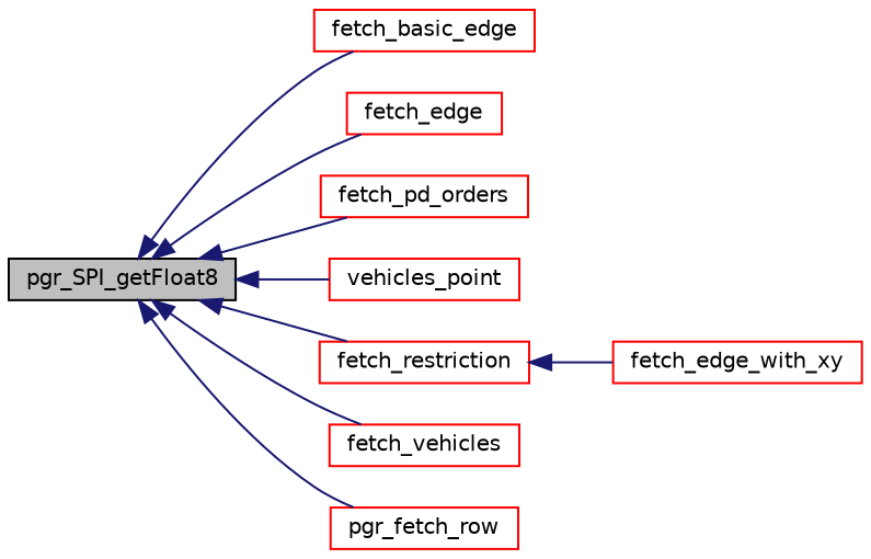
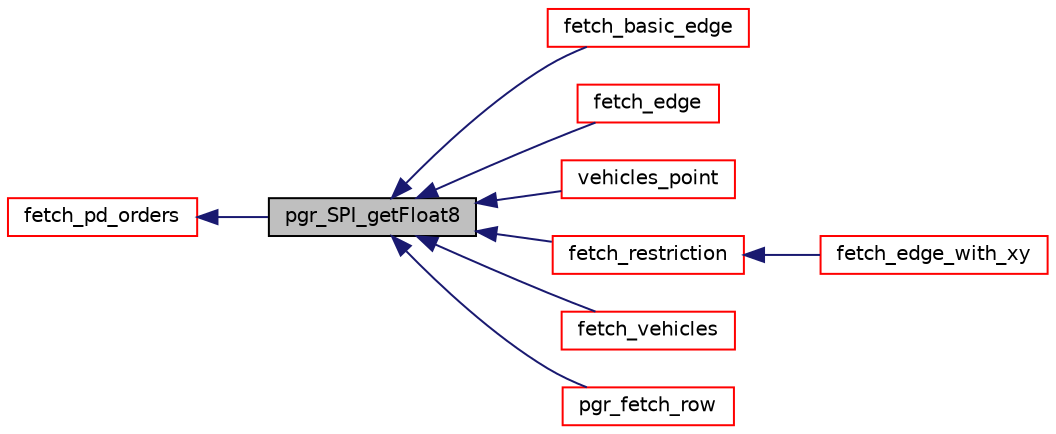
  digraph {
    rankdir=LR
    node [color=red fillcolor=white fontname=Helvetica fontsize=10 shape=record style=filled]
    edge [color=midnightblue dir=back fontname=Helvetica fontsize=10 labelfontname=Helvetica labelfontsize=10 style=solid]
    n1 [color=black fillcolor=grey75 fontcolor=black height=0.2 label=pgr_SPI_getFloat8 width=0.4]
    n2 [height=0.2 label=fetch_basic_edge width=0.4]
    n3 [height=0.2 label=fetch_edge width=0.4]
    n4 [height=0.2 label=fetch_pd_orders width=0.4]
    n5 [height=0.2 label=vehicles_point width=0.4]
    n6 [height=0.2 label=fetch_restriction width=0.4]
    n7 [height=0.2 label=fetch_vehicles width=0.4]
    n8 [height=0.2 label=pgr_fetch_row width=0.4]
    n9 [height=0.2 label=fetch_edge_with_xy width=0.4]
    n1 -> n2
    n1 -> n3
-   n1 -> n4
+   n4 -> n1
    n1 -> n5
    n1 -> n6
    n1 -> n7
    n1 -> n8
    n6 -> n9
  }
